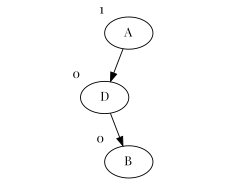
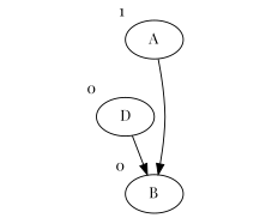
  strict digraph {
    fontname="Playfair Display"
    node [fontname="Playfair Display"]
    edge [fontname="Playfair Display"]
    rank2 [style=invisible]
    D [xlabel=0]
    B [xlabel=0]
    rank1 [style=invisible]
    rank3 [style=invisible]
    A [xlabel=1]
    subgraph sub_1 {
      rank=same
      rank2
      D
    }
    D -> B
    rank1 -> rank2 [color=white]
-   A -> D
+   A -> B
  }
